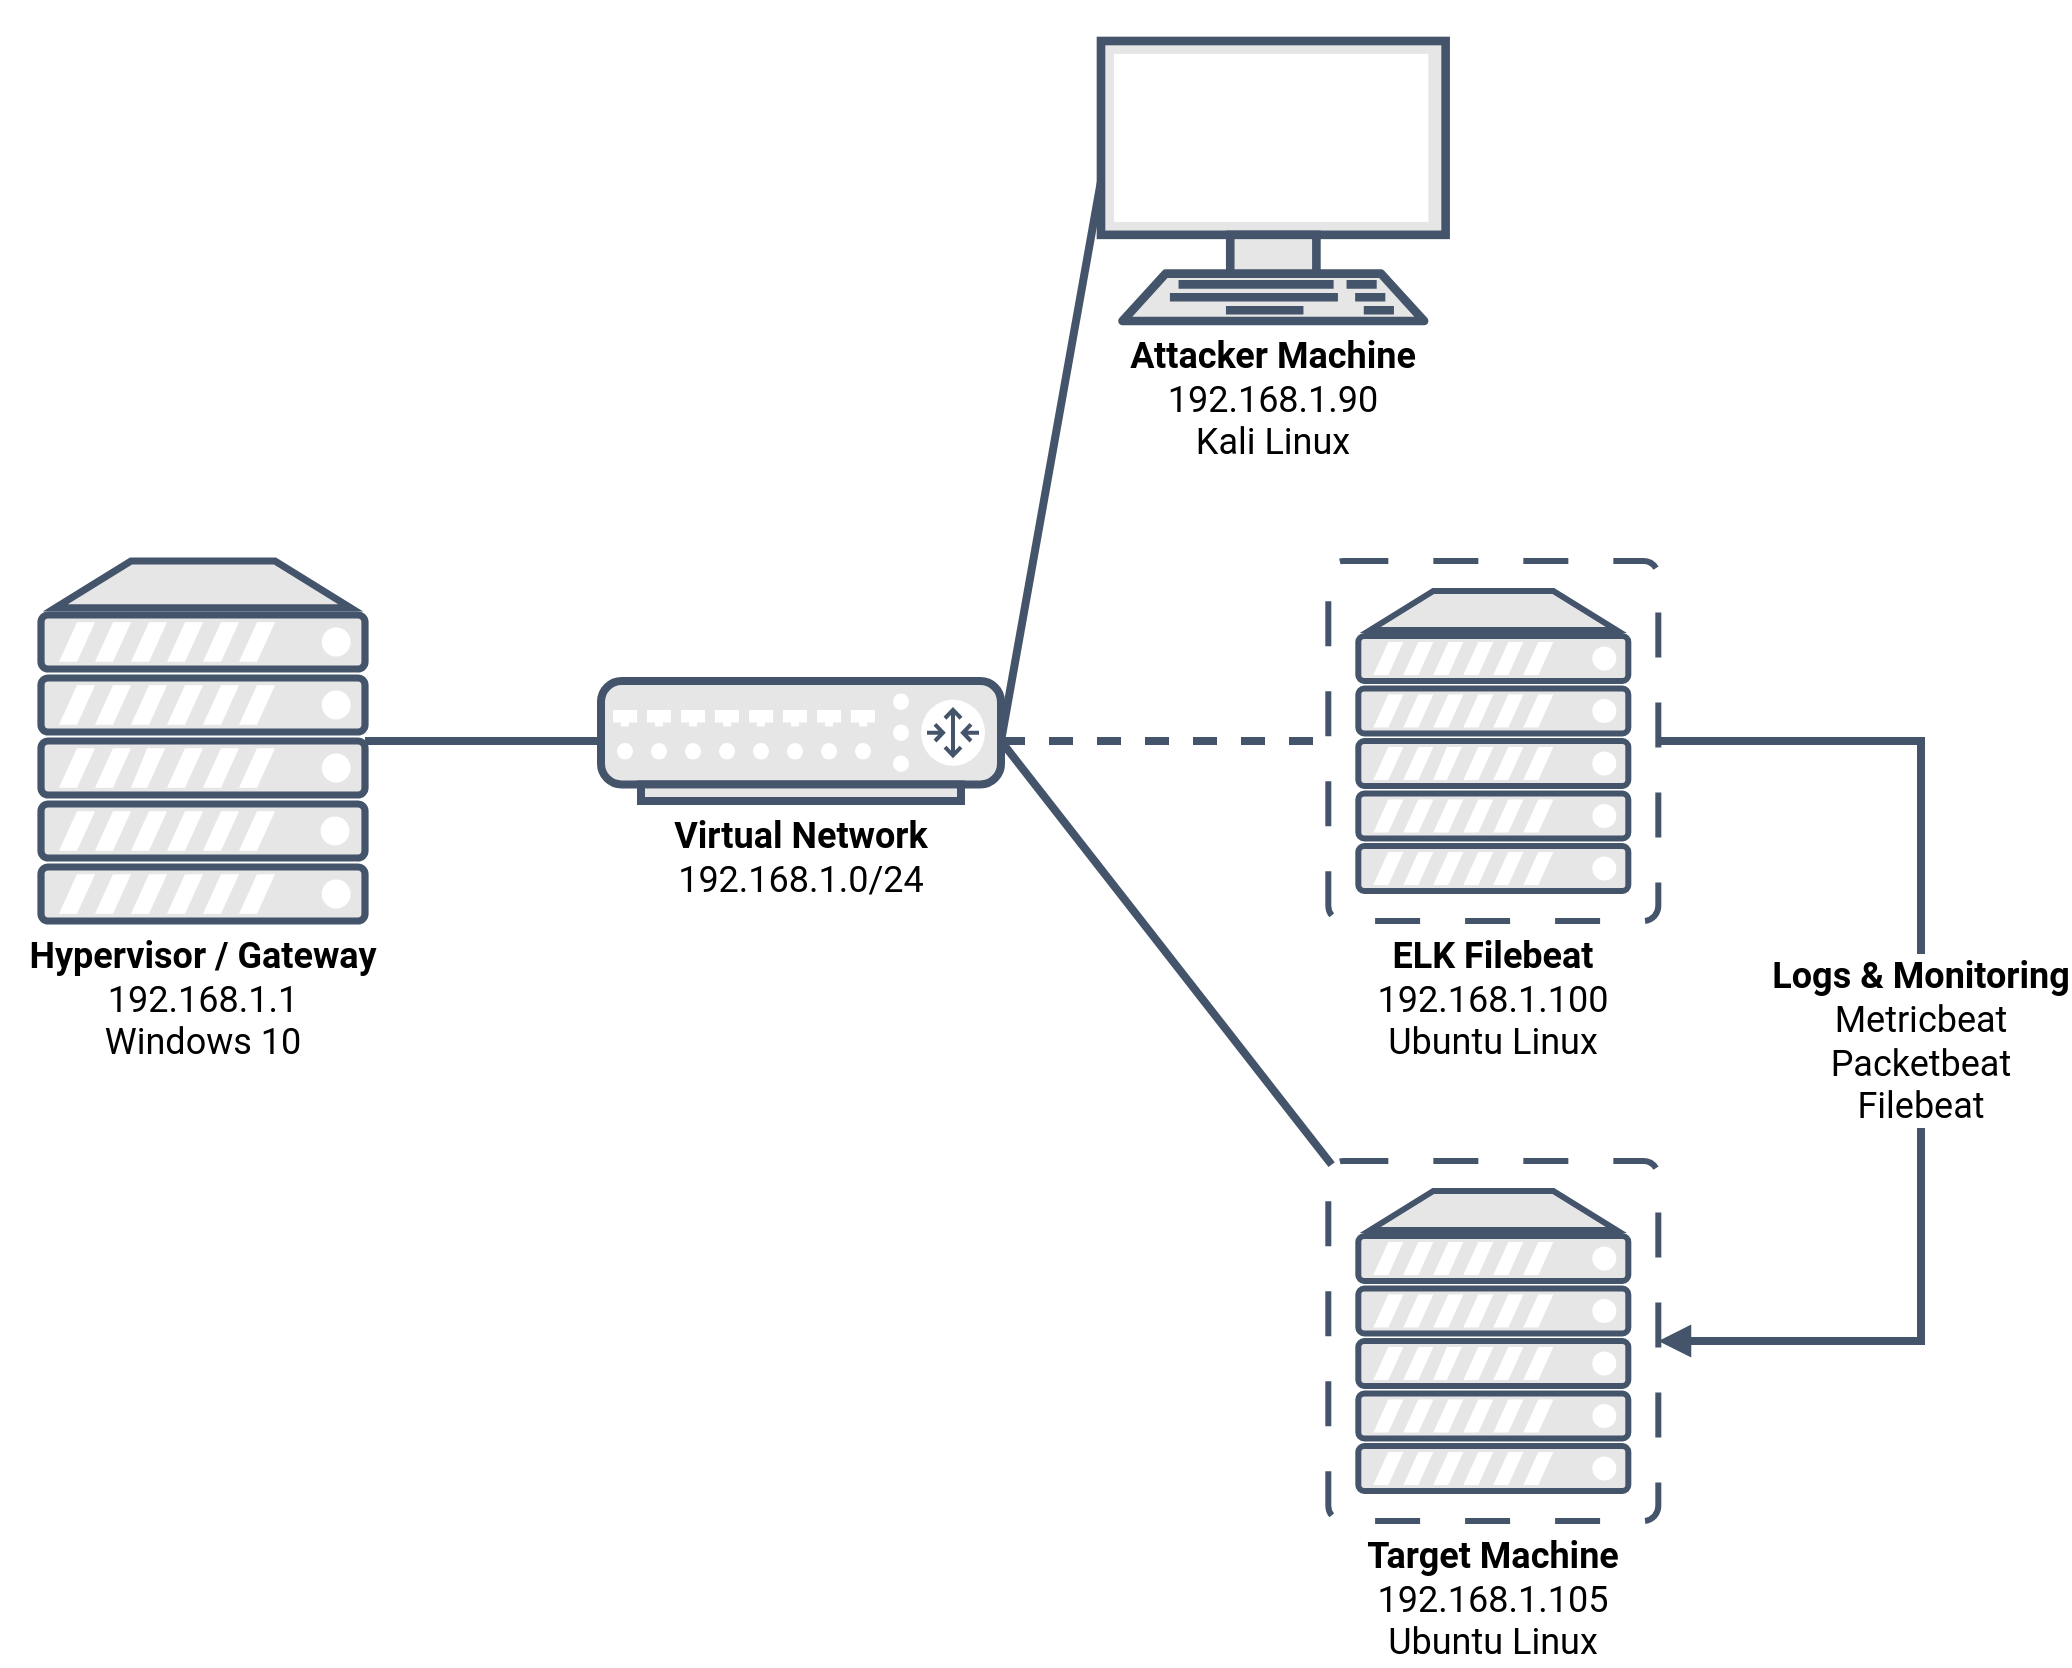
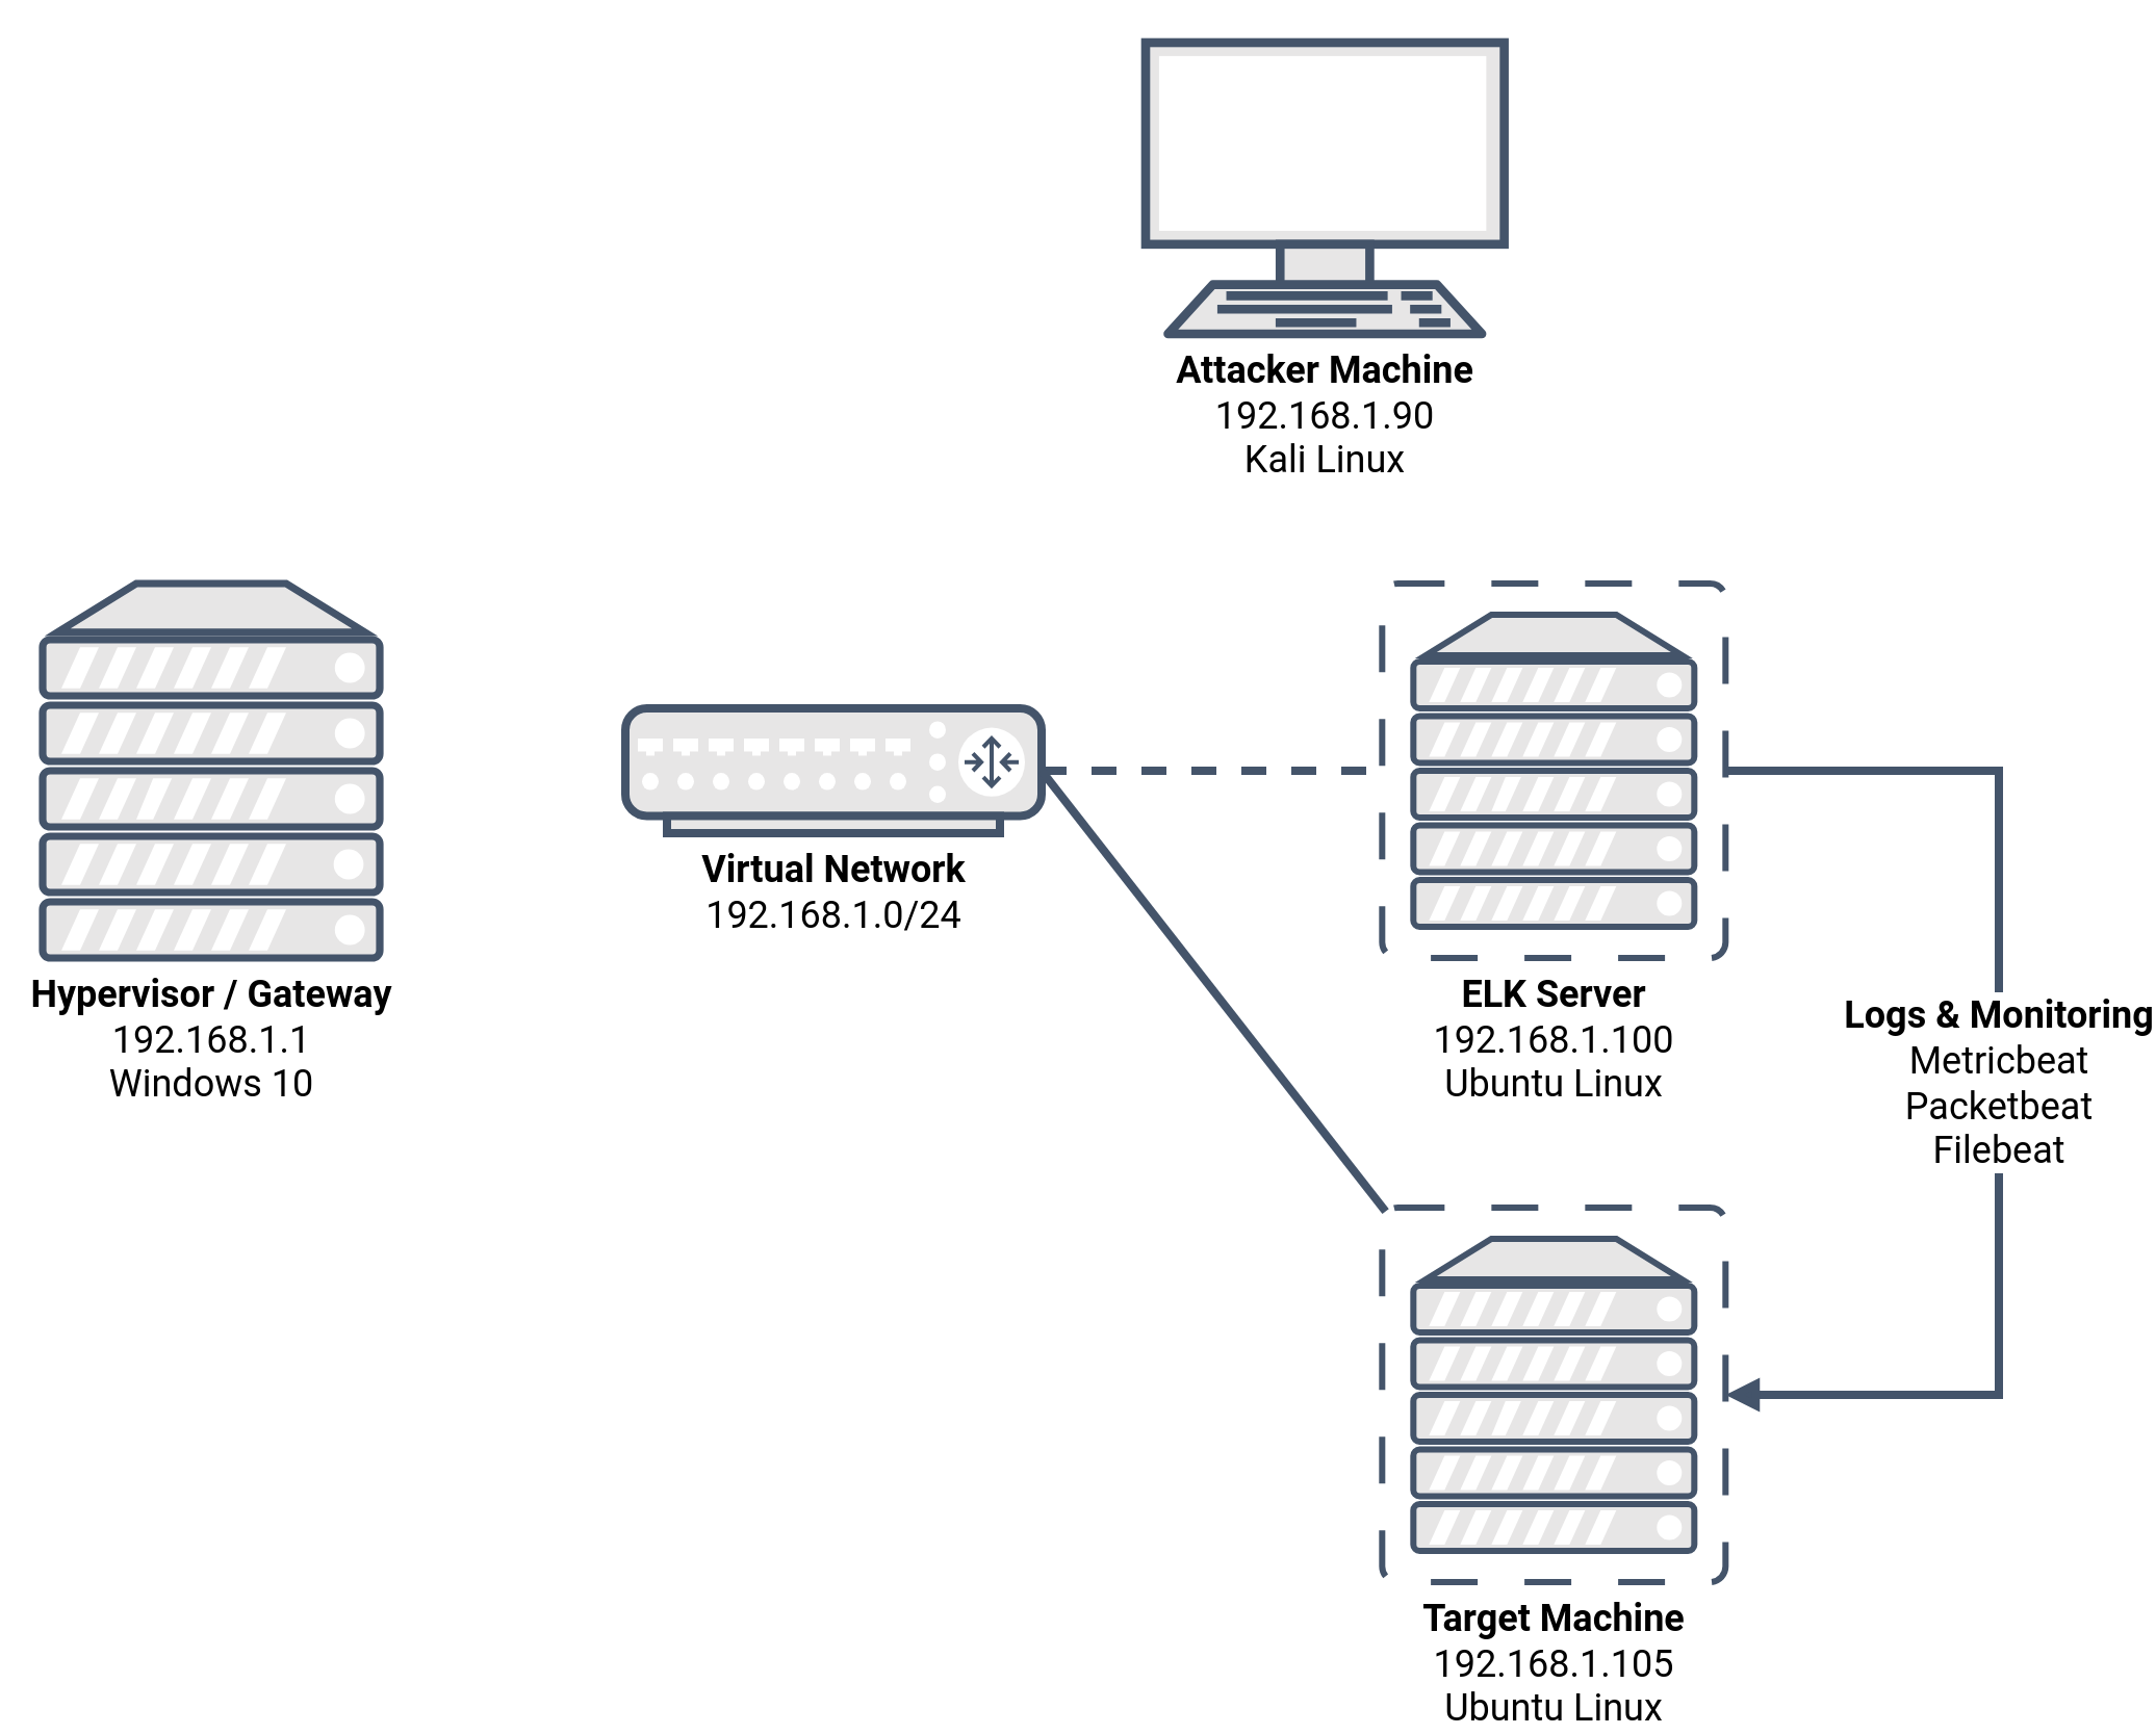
  <mxCell id="0" />
  <mxCell id="1" parent="0" />
- <mxCell id="2" style="edgeStyle=orthogonalEdgeStyle;rounded=0;orthogonalLoop=1;jettySize=auto;html=1;entryX=0;entryY=0.5;entryDx=0;entryDy=0;entryPerimeter=0;fontFamily=Roboto;fontSize=18;fontColor=#000000;endArrow=none;endFill=0;strokeColor=#44546A;strokeWidth=4;" edge="1" parent="1" source="3" target="4"><mxGeometry relative="1" as="geometry" /></mxCell>
  <mxCell id="3" value="&lt;b&gt;Hypervisor / Gateway&lt;br style=&quot;font-size: 18px&quot;&gt;&lt;/b&gt;192.168.1.1&lt;br style=&quot;font-size: 18px&quot;&gt;Windows 10" style="verticalAlign=top;verticalLabelPosition=bottom;labelPosition=center;align=center;html=1;outlineConnect=0;gradientColor=none;gradientDirection=north;strokeWidth=2;shape=mxgraph.networks.server;fillColor=#E7E6E6;strokeColor=#44546A;fontFamily=Roboto;fontSize=18;" vertex="1" parent="1"><mxGeometry x="20" y="280" width="162" height="180" as="geometry" /></mxCell>
  <mxCell id="4" value="&lt;b&gt;Virtual Network&lt;/b&gt;&lt;br&gt;192.168.1.0/24" style="verticalAlign=top;verticalLabelPosition=bottom;labelPosition=center;align=center;html=1;outlineConnect=0;gradientDirection=north;strokeWidth=2;shape=mxgraph.networks.router;strokeColor=#44546A;fillColor=#E7E6E6;fontFamily=Roboto;fontSize=18;" vertex="1" parent="1"><mxGeometry x="300" y="340" width="200" height="60" as="geometry" /></mxCell>
  <mxCell id="5" value="&lt;b&gt;Attacker Machine&lt;br style=&quot;font-size: 18px&quot;&gt;&lt;/b&gt;192.168.1.90&lt;br style=&quot;font-size: 18px&quot;&gt;Kali Linux" style="verticalAlign=top;verticalLabelPosition=bottom;labelPosition=center;align=center;html=1;outlineConnect=0;gradientColor=none;gradientDirection=north;strokeWidth=2;shape=mxgraph.networks.terminal;strokeColor=#44546A;fillColor=#E7E6E6;fontFamily=Roboto;fontSize=18;" vertex="1" parent="1"><mxGeometry x="550" y="20" width="172.31" height="140" as="geometry" /></mxCell>
  <mxCell id="6" value="&lt;b&gt;Logs &amp;amp; Monitoring&lt;/b&gt;&lt;br&gt;Metricbeat&lt;br&gt;Packetbeat&lt;br&gt;Filebeat" style="edgeStyle=orthogonalEdgeStyle;rounded=0;orthogonalLoop=1;jettySize=auto;html=1;exitX=1;exitY=0.5;exitDx=0;exitDy=0;exitPerimeter=0;entryX=1;entryY=0.5;entryDx=0;entryDy=0;entryPerimeter=0;endArrow=block;endFill=1;strokeColor=#44546A;strokeWidth=4;fontFamily=Roboto;fontSize=18;fontColor=#000000;labelBackgroundColor=#ffffff;" edge="1" parent="1" source="7" target="8"><mxGeometry relative="1" as="geometry"><Array as="points"><mxPoint x="960" y="370" /><mxPoint x="960" y="670" /></Array></mxGeometry></mxCell>
- <mxCell id="7" value="&lt;b&gt;ELK Filebeat&lt;br&gt;&lt;/b&gt;192.168.1.100&lt;br&gt;Ubuntu Linux" style="verticalAlign=top;verticalLabelPosition=bottom;labelPosition=center;align=center;html=1;outlineConnect=0;gradientColor=none;gradientDirection=north;strokeWidth=2;shape=mxgraph.networks.virtual_server;aspect=fixed;fontFamily=Roboto;fontSize=18;strokeColor=#44546A;fillColor=#E7E6E6;" vertex="1" parent="1"><mxGeometry x="663.66" y="280" width="165" height="180" as="geometry" /></mxCell>
+ <mxCell id="7" value="&lt;b&gt;ELK Server&lt;br&gt;&lt;/b&gt;192.168.1.100&lt;br&gt;Ubuntu Linux" style="verticalAlign=top;verticalLabelPosition=bottom;labelPosition=center;align=center;html=1;outlineConnect=0;gradientColor=none;gradientDirection=north;strokeWidth=2;shape=mxgraph.networks.virtual_server;aspect=fixed;fontFamily=Roboto;fontSize=18;strokeColor=#44546A;fillColor=#E7E6E6;" vertex="1" parent="1"><mxGeometry x="663.66" y="280" width="165" height="180" as="geometry" /></mxCell>
  <mxCell id="8" value="&lt;b&gt;Target Machine&lt;br&gt;&lt;/b&gt;192.168.1.105&lt;br&gt;Ubuntu Linux" style="verticalAlign=top;verticalLabelPosition=bottom;labelPosition=center;align=center;html=1;outlineConnect=0;gradientColor=none;gradientDirection=north;strokeWidth=2;shape=mxgraph.networks.virtual_server;aspect=fixed;fontFamily=Roboto;fontSize=18;strokeColor=#44546A;fillColor=#E7E6E6;" vertex="1" parent="1"><mxGeometry x="663.66" y="580" width="165" height="180" as="geometry" /></mxCell>
- <mxCell id="9" value="" style="endArrow=none;html=1;strokeColor=#44546A;strokeWidth=4;fontFamily=Roboto;fontSize=18;fontColor=#000000;exitX=1;exitY=0.5;exitDx=0;exitDy=0;exitPerimeter=0;entryX=0;entryY=0.5;entryDx=0;entryDy=0;entryPerimeter=0;" edge="1" parent="1" source="4" target="5"><mxGeometry width="50" height="50" relative="1" as="geometry"><mxPoint x="720" y="530" as="sourcePoint" /><mxPoint x="770" y="480" as="targetPoint" /></mxGeometry></mxCell>
  <mxCell id="10" value="" style="endArrow=none;html=1;strokeColor=#44546A;strokeWidth=4;fontFamily=Roboto;fontSize=18;fontColor=#000000;exitX=1;exitY=0.5;exitDx=0;exitDy=0;exitPerimeter=0;entryX=0;entryY=0.5;entryDx=0;entryDy=0;entryPerimeter=0;dashed=1;" edge="1" parent="1" source="4" target="7"><mxGeometry width="50" height="50" relative="1" as="geometry"><mxPoint x="720" y="530" as="sourcePoint" /><mxPoint x="770" y="480" as="targetPoint" /></mxGeometry></mxCell>
  <mxCell id="11" value="" style="endArrow=none;html=1;strokeColor=#44546A;strokeWidth=4;fontFamily=Roboto;fontSize=18;fontColor=#000000;exitX=1;exitY=0.5;exitDx=0;exitDy=0;exitPerimeter=0;entryX=0.01;entryY=0.01;entryDx=0;entryDy=0;entryPerimeter=0;" edge="1" parent="1" source="4" target="8"><mxGeometry width="50" height="50" relative="1" as="geometry"><mxPoint x="720" y="530" as="sourcePoint" /><mxPoint x="770" y="480" as="targetPoint" /></mxGeometry></mxCell>
